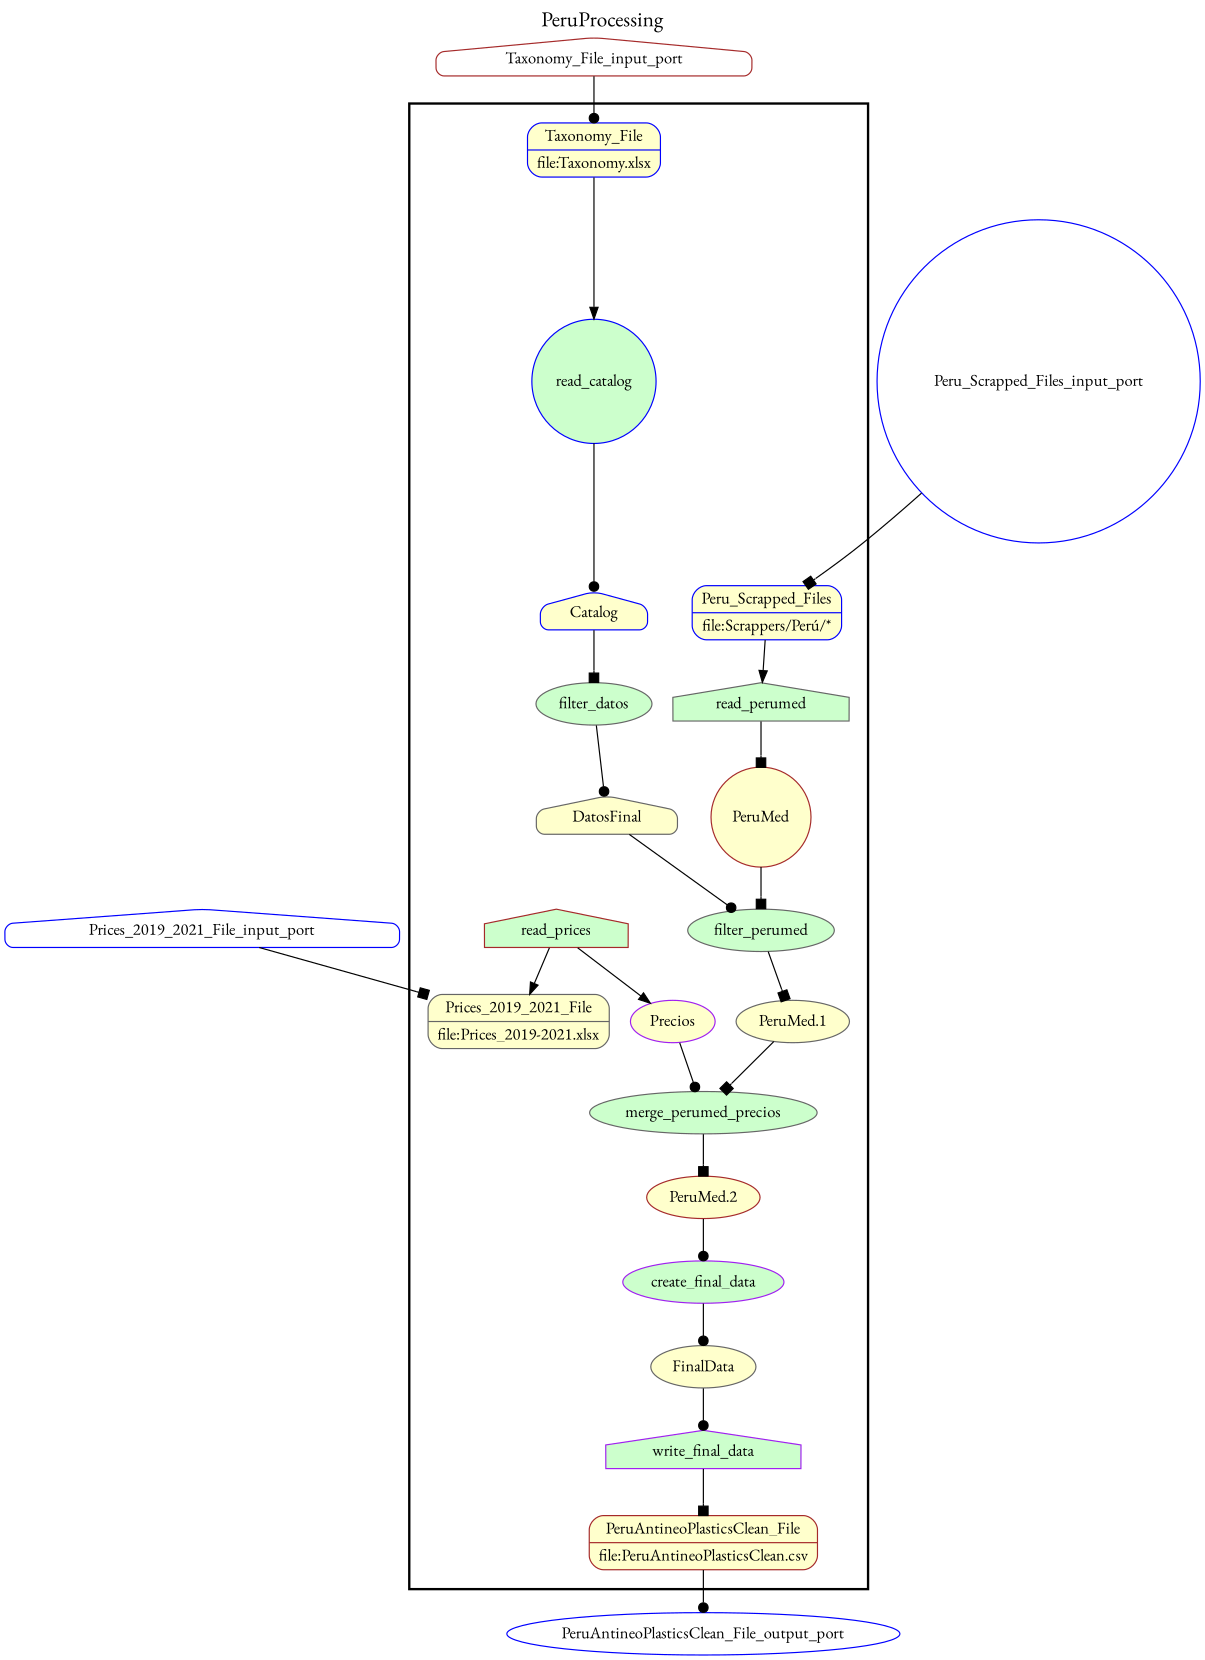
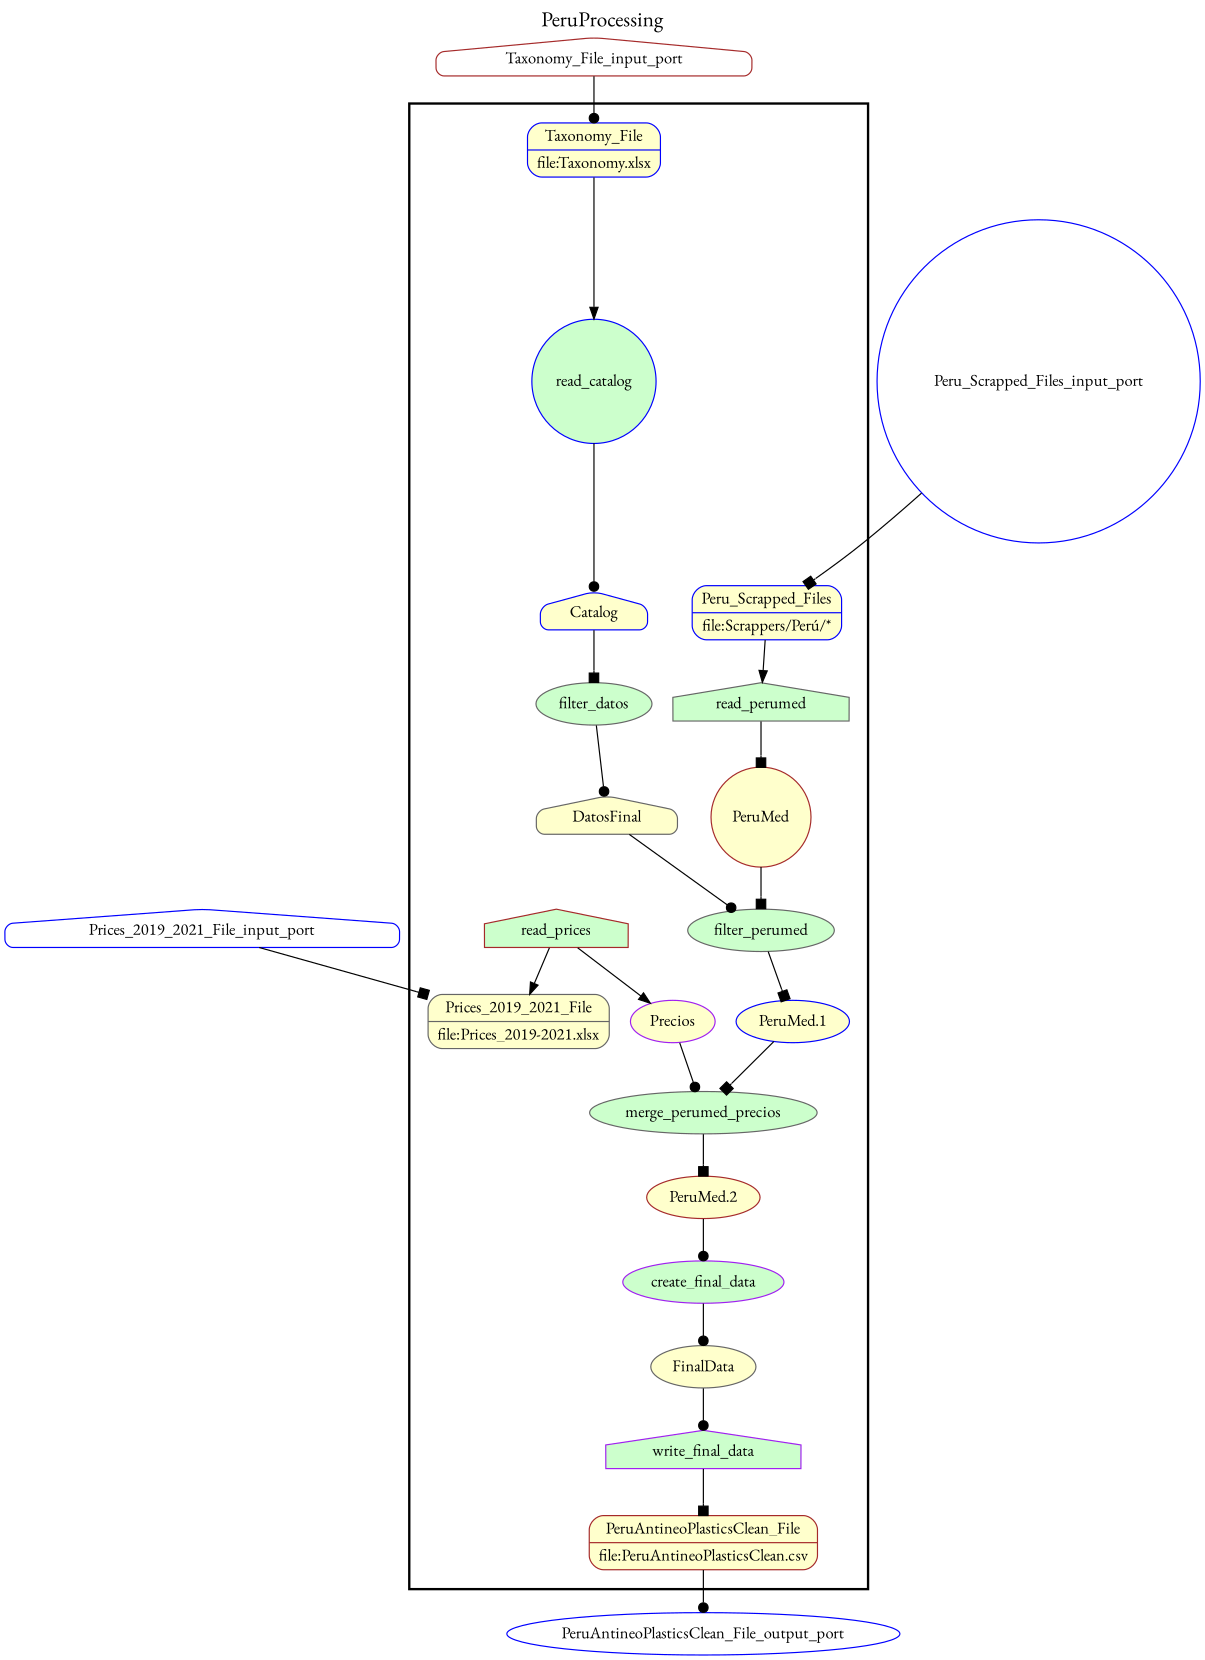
  digraph {
    fontname="EB Garamond"
    fontsize=18
    label=PeruProcessing
    labelloc=t
    rankdir=TB
    node [color=gray40 fillcolor="#FFFFCC" fontname="EB Garamond" peripheries=1 shape=ellipse style="rounded,filled"]
    edge [arrowhead=dot fontname="EB Garamond"]
    read_prices [color=brown fillcolor="#CCFFCC" shape=house style=filled]
    Precios [color=purple]
    read_perumed [fillcolor="#CCFFCC" shape=house style=filled]
    PeruMed [color=brown shape=circle]
    read_catalog [color=blue fillcolor="#CCFFCC" shape=circle style=filled]
    Catalog [color=blue shape=house]
    filter_datos [fillcolor="#CCFFCC" style=filled]
    DatosFinal [shape=house]
    filter_perumed [fillcolor="#CCFFCC" style=filled]
-   "PeruMed.1"
+   "PeruMed.1" [color=blue]
    merge_perumed_precios [fillcolor="#CCFFCC" style=filled]
    "PeruMed.2" [color=brown]
    create_final_data [color=purple fillcolor="#CCFFCC" style=filled]
    FinalData
    write_final_data [color=purple fillcolor="#CCFFCC" shape=house style=filled]
    n16 [color=brown label="{<f0> PeruAntineoPlasticsClean_File |<f1> file\:PeruAntineoPlasticsClean.csv}" rankdir=LR shape=record]
    n17 [label="{<f0> Prices_2019_2021_File |<f1> file\:Prices_2019-2021.xlsx}" rankdir=LR shape=record]
    n18 [color=blue label="{<f0> Peru_Scrapped_Files |<f1> file\:Scrappers/Perú/*}" rankdir=LR shape=record]
    n19 [color=blue label="{<f0> Taxonomy_File |<f1> file\:Taxonomy.xlsx}" rankdir=LR shape=record]
    PeruAntineoPlasticsClean_File_output_port [color=blue fillcolor="#FFFFFF" width=0.2]
    Prices_2019_2021_File_input_port [color=blue fillcolor="#FFFFFF" shape=house width=0.2]
    Peru_Scrapped_Files_input_port [color=blue fillcolor="#FFFFFF" shape=circle width=0.2]
    Taxonomy_File_input_port [color=brown fillcolor="#FFFFFF" shape=house width=0.2]
    subgraph cluster_1 {
      color=black
      label=""
      penwidth=2
      subgraph cluster_2 {
        color=black
        label=""
        penwidth=0
        read_prices
        Precios
        read_perumed
        PeruMed
        read_catalog
        Catalog
        filter_datos
        DatosFinal
        filter_perumed
        "PeruMed.1"
        merge_perumed_precios
        "PeruMed.2"
        create_final_data
        FinalData
        write_final_data
        n16
        n17
        n18
        n19
      }
    }
    read_prices -> Precios [arrowhead=normal]
    read_prices -> n17 [arrowhead=normal]
    Precios -> merge_perumed_precios
    read_perumed -> PeruMed [arrowhead=box]
    PeruMed -> filter_perumed [arrowhead=box]
    read_catalog -> Catalog
    Catalog -> filter_datos [arrowhead=box]
    filter_datos -> DatosFinal
    DatosFinal -> filter_perumed
    filter_perumed -> "PeruMed.1" [arrowhead=box]
    "PeruMed.1" -> merge_perumed_precios [arrowhead=box]
    merge_perumed_precios -> "PeruMed.2" [arrowhead=box]
    "PeruMed.2" -> create_final_data
    create_final_data -> FinalData
    FinalData -> write_final_data
    write_final_data -> n16 [arrowhead=box]
    n16 -> PeruAntineoPlasticsClean_File_output_port
    n18 -> read_perumed [arrowhead=normal]
    n19 -> read_catalog [arrowhead=normal]
    Prices_2019_2021_File_input_port -> n17 [arrowhead=box]
    Peru_Scrapped_Files_input_port -> n18 [arrowhead=box]
    Taxonomy_File_input_port -> n19
  }
